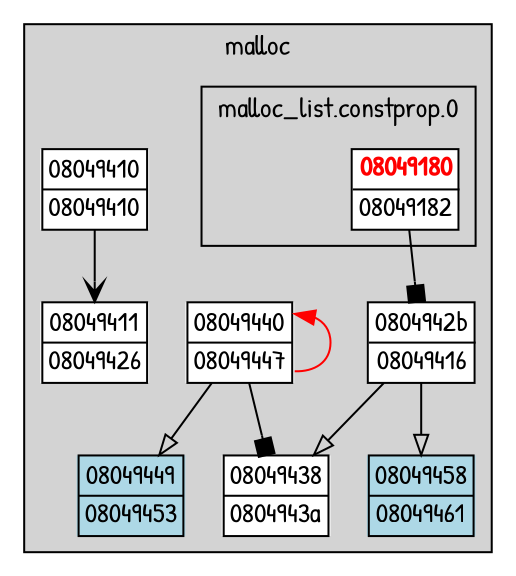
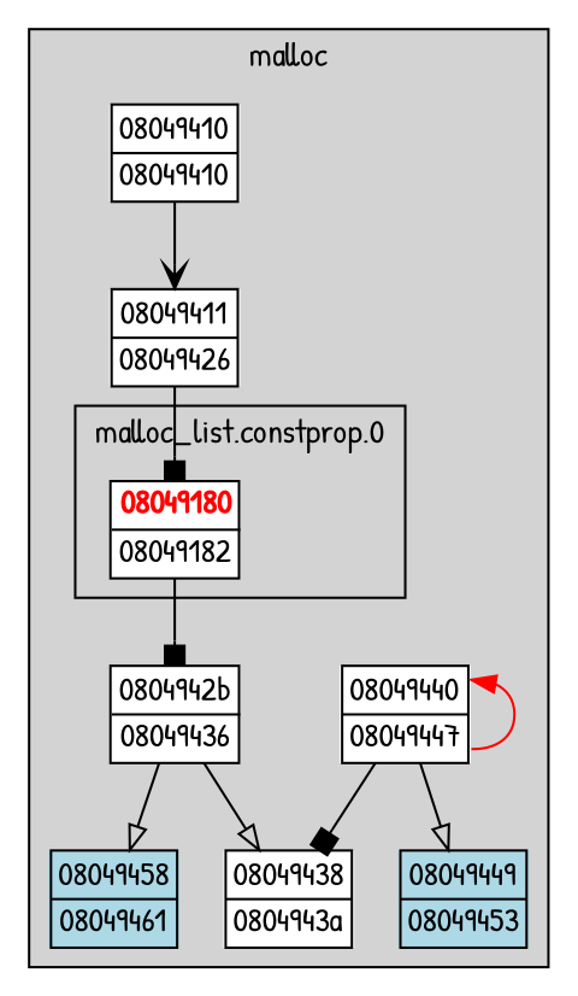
  digraph {
    fontname="Patrick Hand"
    node [fillcolor=white fontname="Patrick Hand" margin=0 shape=none style="filled,solid"]
    edge [arrowhead=box fontname="Patrick Hand"]
    n1 [label=<<TABLE BORDER="1" CELLBORDER="0" CELLSPACING="0"><TR><TD><FONT COLOR="red"><B>08049180</B></FONT></TD></TR><HR/><TR><TD>08049182</TD></TR></TABLE>>]
-   n2 [label=<<TABLE BORDER="1" CELLBORDER="0" CELLSPACING="0"><TR><TD>0804942b</TD></TR><HR/><TR><TD>08049416</TD></TR></TABLE>>]
+   n2 [label=<<TABLE BORDER="1" CELLBORDER="0" CELLSPACING="0"><TR><TD>0804942b</TD></TR><HR/><TR><TD>08049436</TD></TR></TABLE>>]
    n3 [label=<<TABLE BORDER="1" CELLBORDER="0" CELLSPACING="0"><TR><TD>08049438</TD></TR><HR/><TR><TD>0804943a</TD></TR></TABLE>>]
    n4 [fillcolor=lightblue label=<<TABLE BORDER="1" CELLBORDER="0" CELLSPACING="0"><TR><TD>08049458</TD></TR><HR/><TR><TD>08049461</TD></TR></TABLE>>]
    n5 [label=<<TABLE BORDER="1" CELLBORDER="0" CELLSPACING="0"><TR><TD>08049411</TD></TR><HR/><TR><TD>08049426</TD></TR></TABLE>>]
    n6 [label=<<TABLE BORDER="1" CELLBORDER="0" CELLSPACING="0"><TR><TD>08049440</TD></TR><HR/><TR><TD>08049447</TD></TR></TABLE>>]
    n7 [fillcolor=lightblue label=<<TABLE BORDER="1" CELLBORDER="0" CELLSPACING="0"><TR><TD>08049449</TD></TR><HR/><TR><TD>08049453</TD></TR></TABLE>>]
    n8 [label=<<TABLE BORDER="1" CELLBORDER="0" CELLSPACING="0"><TR><TD>08049410</TD></TR><HR/><TR><TD>08049410</TD></TR></TABLE>>]
    subgraph cluster_1 {
      color=black
      fillcolor=lightgrey
      label=malloc
      style="filled,solid"
      n2
      n3
      n4
      n5
      n6
      n7
      n8
      subgraph cluster_2 {
        color=black
        fillcolor=lightgrey
        label="malloc_list.constprop.0"
        style="filled,solid"
        n1
      }
    }
    n1 -> n2
    n2 -> n3 [arrowhead=onormal]
    n2 -> n4 [arrowhead=onormal]
+   n5 -> n1
    n6 -> n3
    n6 -> n6 [color=red dir=back arrowhead=""]
    n6 -> n7 [arrowhead=onormal]
    n8 -> n5 [arrowhead=vee]
  }
